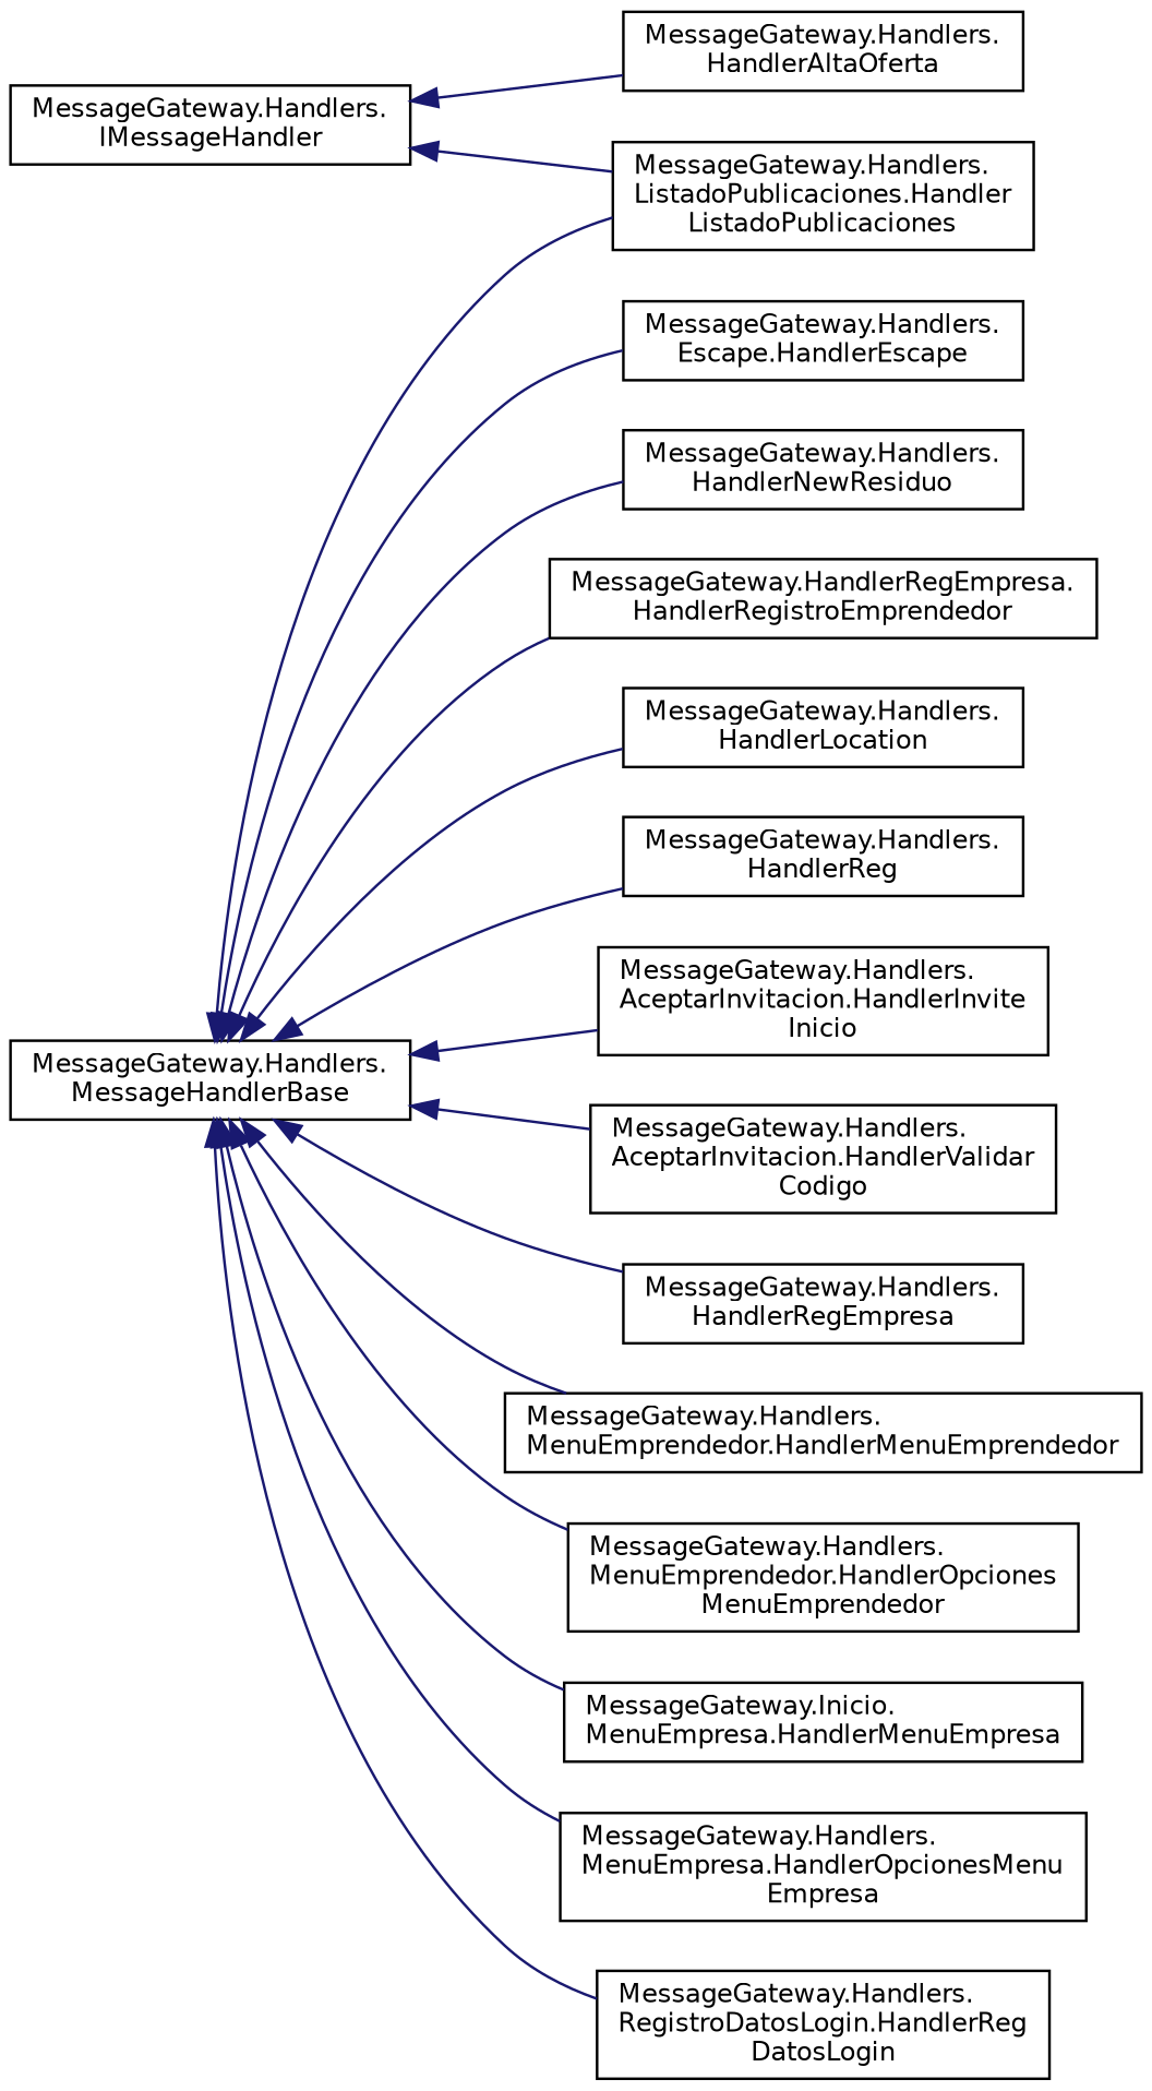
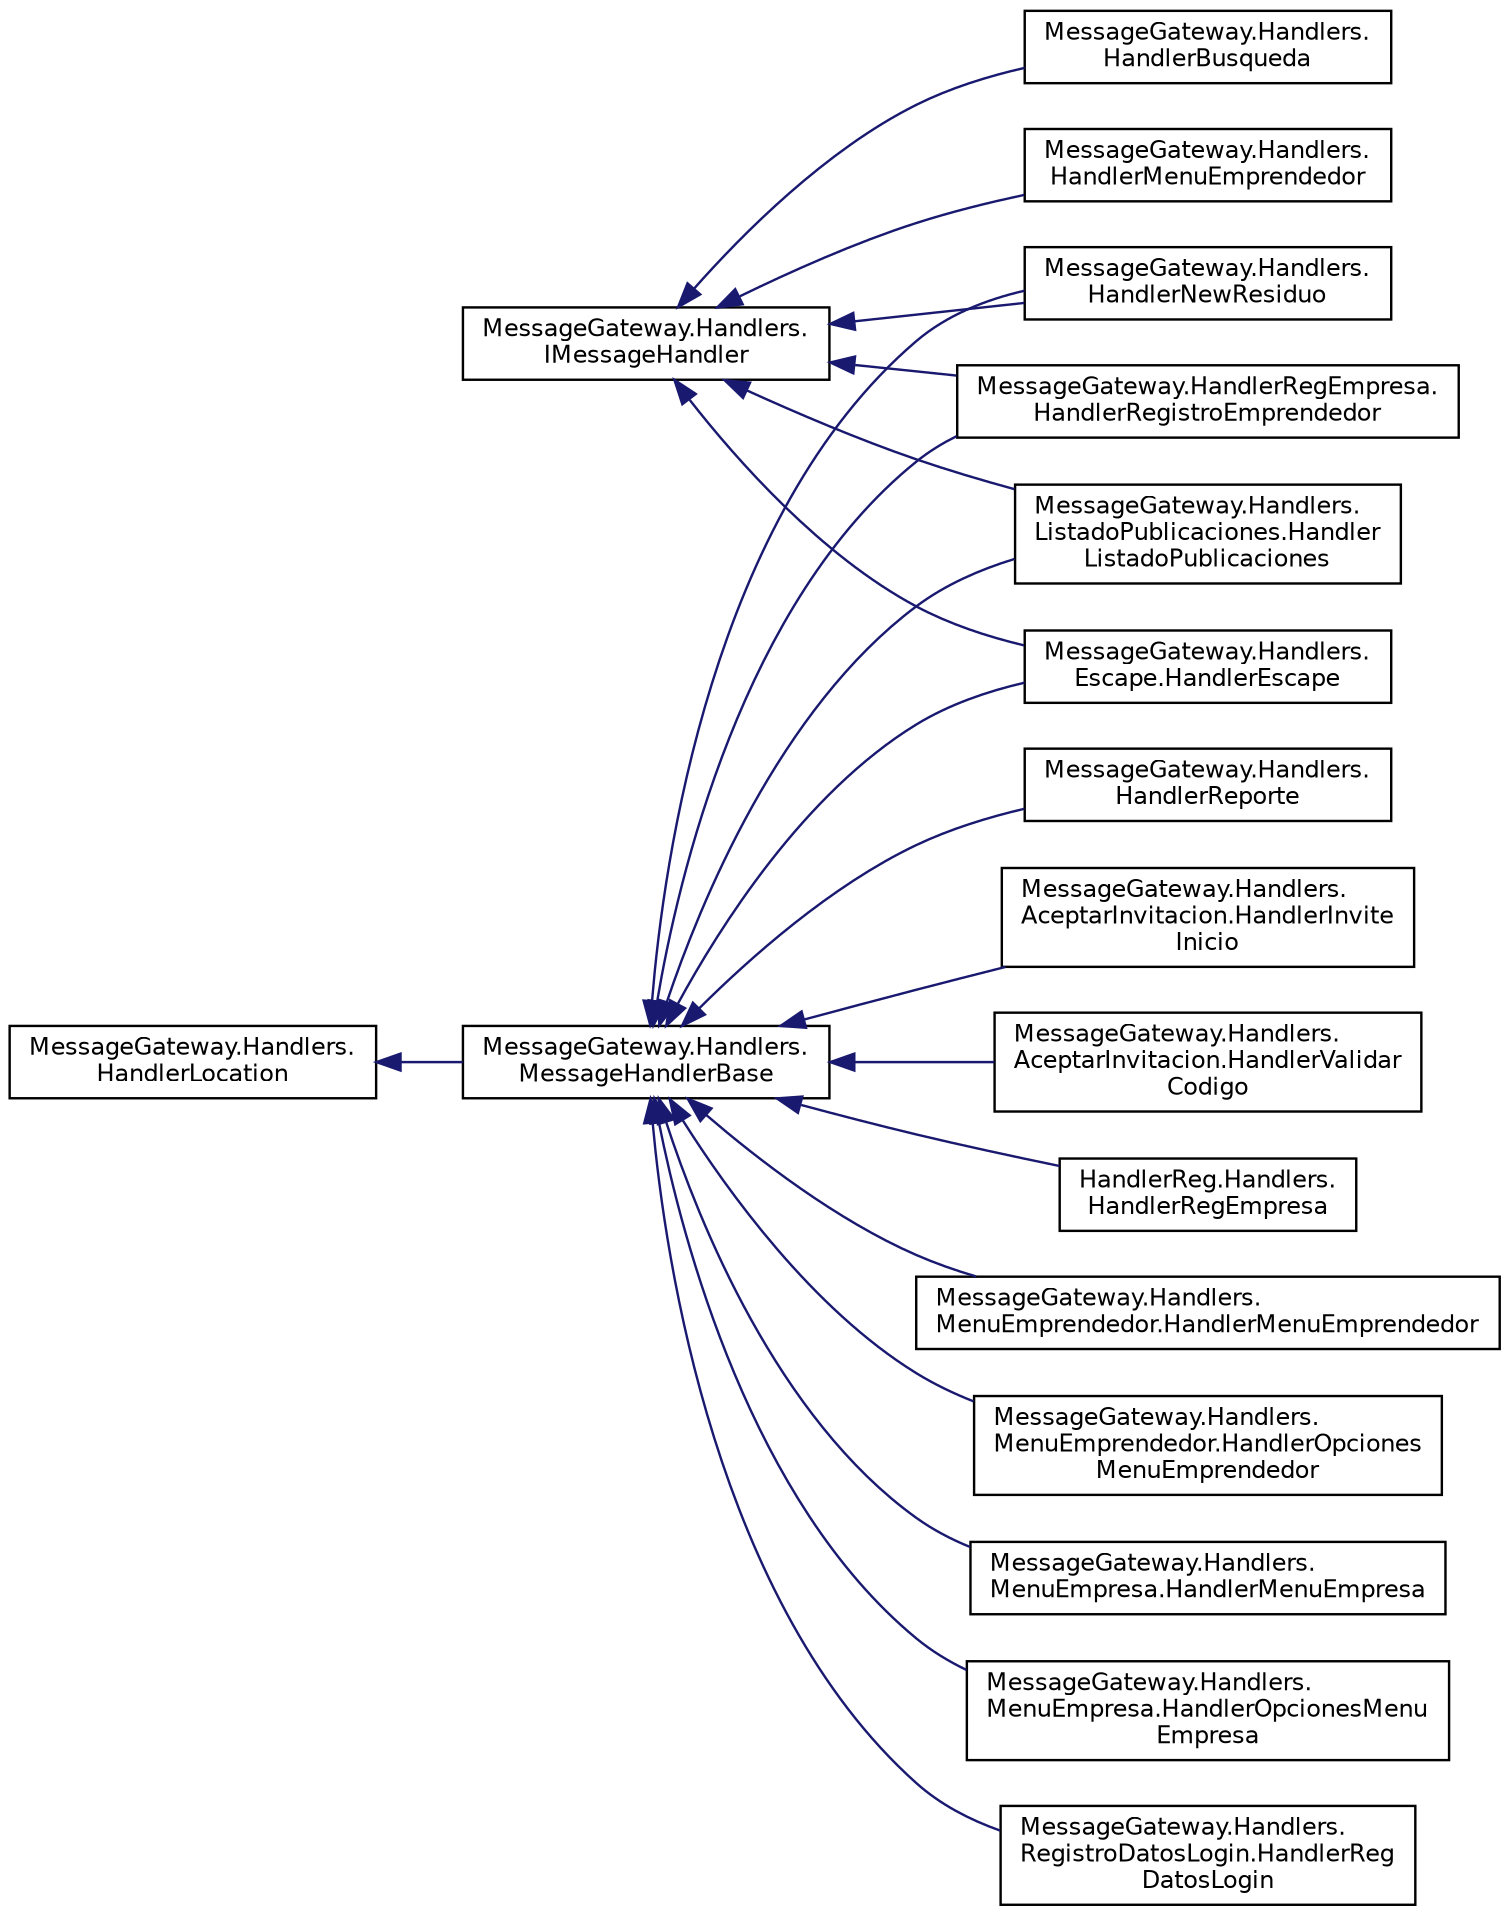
  digraph {
    rankdir=LR
    node [color=black fillcolor=white fontname=Helvetica fontsize=10 shape=record style=filled]
    edge [color=midnightblue dir=back fontname=Helvetica fontsize=10 labelfontname=Helvetica labelfontsize=10 style=solid]
    n1 [height=0.2 label="MessageGateway.Handlers.\lIMessageHandler" width=0.4]
    n2 [height=0.2 label="MessageGateway.Handlers.\lEscape.HandlerEscape" width=0.4]
-   n3 [height=0.2 label="MessageGateway.Handlers.\lHandlerAltaOferta" width=0.4]
+   n3 [height=0.2 label="MessageGateway.Handlers.\lHandlerMenuEmprendedor" width=0.4]
+   n4 [height=0.2 label="MessageGateway.Handlers.\lHandlerBusqueda" width=0.4]
    n5 [height=0.2 label="MessageGateway.Handlers.\lHandlerNewResiduo" width=0.4]
    n6 [height=0.2 label="MessageGateway.HandlerRegEmpresa.\lHandlerRegistroEmprendedor" width=0.4]
    n7 [height=0.2 label="MessageGateway.Handlers.\lListadoPublicaciones.Handler\lListadoPublicaciones" width=0.4]
    n8 [height=0.2 label="MessageGateway.Handlers.\lHandlerLocation" width=0.4]
-   n9 [height=0.2 label="MessageGateway.Handlers.\lHandlerReg" width=0.4]
+   n9 [height=0.2 label="MessageGateway.Handlers.\lHandlerReporte" width=0.4]
    n10 [height=0.2 label="MessageGateway.Handlers.\lMessageHandlerBase" width=0.4]
    n11 [height=0.2 label="MessageGateway.Handlers.\lAceptarInvitacion.HandlerInvite\lInicio" width=0.4]
    n12 [height=0.2 label="MessageGateway.Handlers.\lAceptarInvitacion.HandlerValidar\lCodigo" width=0.4]
-   n13 [height=0.2 label="MessageGateway.Handlers.\lHandlerRegEmpresa" width=0.4]
+   n13 [height=0.2 label="HandlerReg.Handlers.\lHandlerRegEmpresa" width=0.4]
    n14 [height=0.2 label="MessageGateway.Handlers.\lMenuEmprendedor.HandlerMenuEmprendedor" width=0.4]
    n15 [height=0.2 label="MessageGateway.Handlers.\lMenuEmprendedor.HandlerOpciones\lMenuEmprendedor" width=0.4]
-   n16 [height=0.2 label="MessageGateway.Inicio.\lMenuEmpresa.HandlerMenuEmpresa" width=0.4]
+   n16 [height=0.2 label="MessageGateway.Handlers.\lMenuEmpresa.HandlerMenuEmpresa" width=0.4]
    n17 [height=0.2 label="MessageGateway.Handlers.\lMenuEmpresa.HandlerOpcionesMenu\lEmpresa" width=0.4]
    n18 [height=0.2 label="MessageGateway.Handlers.\lRegistroDatosLogin.HandlerReg\lDatosLogin" width=0.4]
+   n1 -> n2
    n1 -> n3
+   n1 -> n4
+   n1 -> n5
+   n1 -> n6
    n1 -> n7
    n10 -> n2
    n10 -> n5
    n10 -> n6
    n10 -> n7
-   n10 -> n8
+   n8 -> n10
    n10 -> n9
    n10 -> n11
    n10 -> n12
    n10 -> n13
    n10 -> n14
    n10 -> n15
    n10 -> n16
    n10 -> n17
    n10 -> n18
  }
